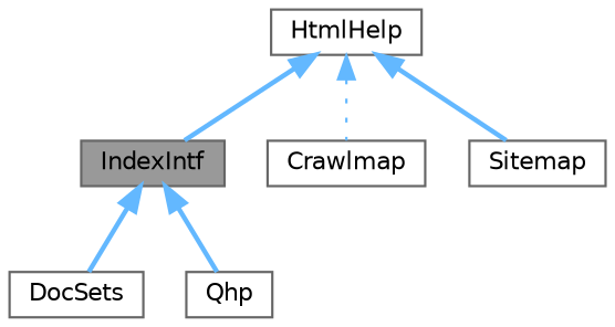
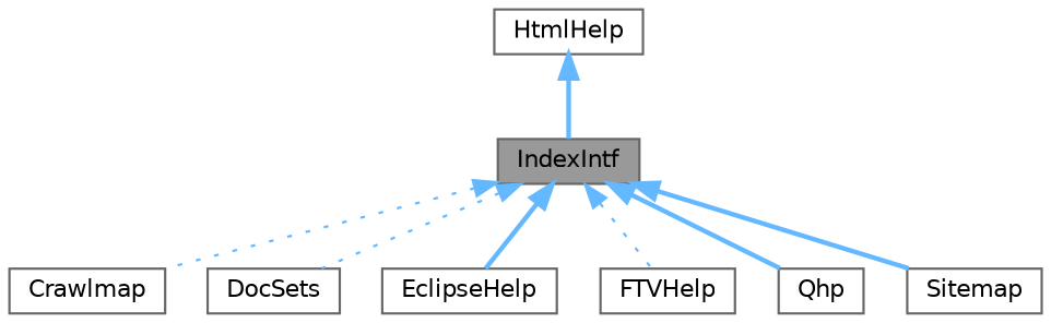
  digraph {
    node [color=gray40 fillcolor=white fontname=Helvetica fontsize=10 shape=box style=filled]
    edge [color=steelblue1 dir=back fontname=Helvetica fontsize=10 labelfontname=Helvetica labelfontsize=10 style=bold]
    n1 [fillcolor=grey60 fontcolor=black height=0.2 label=IndexIntf width=0.4]
    n2 [height=0.2 label=Crawlmap width=0.4]
    n3 [height=0.2 label=DocSets width=0.4]
+   n4 [height=0.2 label=EclipseHelp width=0.4]
+   n5 [height=0.2 label=FTVHelp width=0.4]
    n6 [height=0.2 label=Qhp width=0.4]
    n7 [height=0.2 label=Sitemap width=0.4]
    n8 [height=0.2 label=HtmlHelp width=0.4]
-   n8 -> n2 [style=dotted]
-   n1 -> n3
+   n1 -> n2 [style=dotted]
+   n1 -> n3 [style=dotted]
+   n1 -> n4
+   n1 -> n5 [style=dotted]
    n1 -> n6
-   n8 -> n7
+   n1 -> n7
    n8 -> n1
  }
